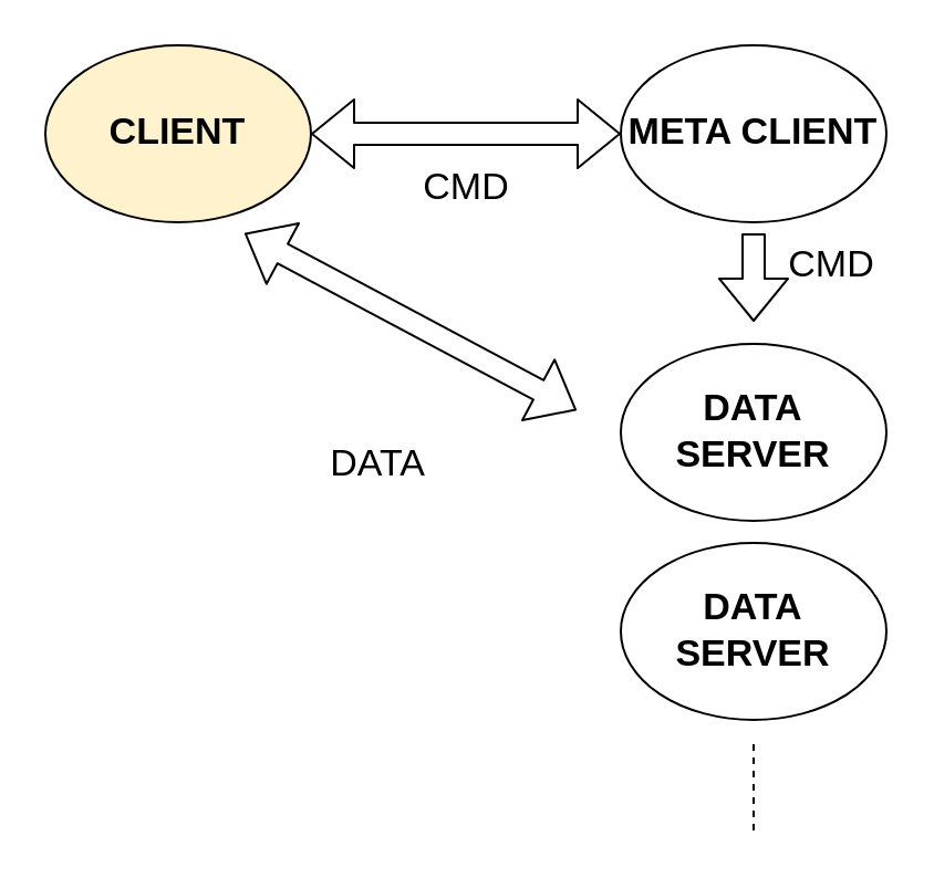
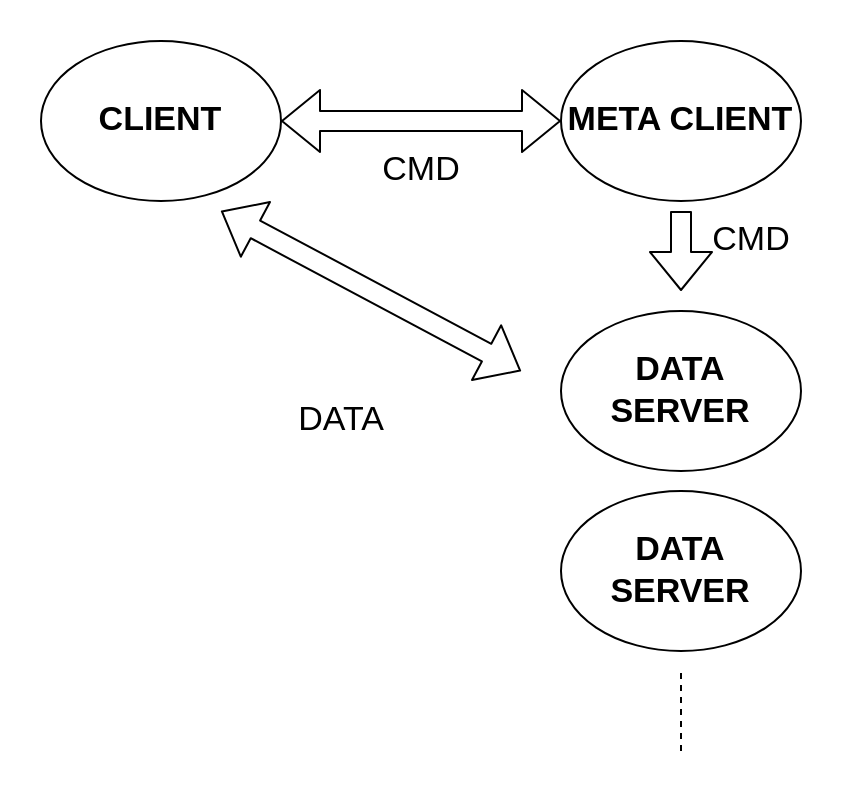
  <mxCell id="0" />
  <mxCell id="1" parent="0" />
- <mxCell id="2" value="CLIENT" style="ellipse;whiteSpace=wrap;html=1;fontStyle=1;fontSize=17;fillColor=#fff2cc;" parent="1" vertex="1"><mxGeometry x="20" y="20" width="120" height="80" as="geometry" /></mxCell>
+ <mxCell id="2" value="CLIENT" style="ellipse;whiteSpace=wrap;html=1;fontStyle=1;fontSize=17;" parent="1" vertex="1"><mxGeometry x="20" y="20" width="120" height="80" as="geometry" /></mxCell>
  <mxCell id="3" value="META CLIENT" style="ellipse;whiteSpace=wrap;html=1;fontStyle=1;fontSize=17;" parent="1" vertex="1"><mxGeometry x="280" y="20" width="120" height="80" as="geometry" /></mxCell>
  <mxCell id="4" value="CMD" style="text;html=1;align=center;verticalAlign=middle;resizable=0;points=[];autosize=1;fontSize=17;" parent="1" vertex="1"><mxGeometry x="185" y="70" width="50" height="30" as="geometry" /></mxCell>
  <mxCell id="5" value="" style="shape=flexArrow;endArrow=classic;startArrow=classic;html=1;fontSize=17;exitX=1;exitY=0.5;exitDx=0;exitDy=0;entryX=0;entryY=0.5;entryDx=0;entryDy=0;" parent="1" source="2" target="3" edge="1"><mxGeometry width="50" height="50" relative="1" as="geometry"><mxPoint x="20" y="180" as="sourcePoint" /><mxPoint x="70" y="130" as="targetPoint" /></mxGeometry></mxCell>
  <mxCell id="6" value="DATA SERVER" style="ellipse;whiteSpace=wrap;html=1;fontStyle=1;fontSize=17;" vertex="1" parent="1"><mxGeometry x="280" y="155" width="120" height="80" as="geometry" /></mxCell>
  <mxCell id="7" value="DATA SERVER" style="ellipse;whiteSpace=wrap;html=1;fontStyle=1;fontSize=17;" vertex="1" parent="1"><mxGeometry x="280" y="245" width="120" height="80" as="geometry" /></mxCell>
  <mxCell id="8" value="" style="endArrow=none;dashed=1;html=1;fontSize=17;" edge="1" parent="1"><mxGeometry width="50" height="50" relative="1" as="geometry"><mxPoint x="340" y="375" as="sourcePoint" /><mxPoint x="340" y="335" as="targetPoint" /></mxGeometry></mxCell>
  <mxCell id="9" value="" style="shape=flexArrow;endArrow=classic;startArrow=classic;html=1;fontSize=17;" edge="1" parent="1"><mxGeometry width="50" height="50" relative="1" as="geometry"><mxPoint x="110" y="105" as="sourcePoint" /><mxPoint x="260" y="185" as="targetPoint" /></mxGeometry></mxCell>
  <mxCell id="10" value="DATA" style="text;html=1;align=center;verticalAlign=middle;resizable=0;points=[];autosize=1;fontSize=17;" vertex="1" parent="1"><mxGeometry x="140" y="195" width="60" height="30" as="geometry" /></mxCell>
  <mxCell id="11" value="" style="shape=flexArrow;endArrow=classic;html=1;fontSize=17;" edge="1" parent="1"><mxGeometry width="50" height="50" relative="1" as="geometry"><mxPoint x="340" y="105" as="sourcePoint" /><mxPoint x="340" y="145" as="targetPoint" /></mxGeometry></mxCell>
  <mxCell id="12" value="CMD" style="text;html=1;align=center;verticalAlign=middle;resizable=0;points=[];autosize=1;fontSize=17;" vertex="1" parent="1"><mxGeometry x="350" y="105" width="50" height="30" as="geometry" /></mxCell>
